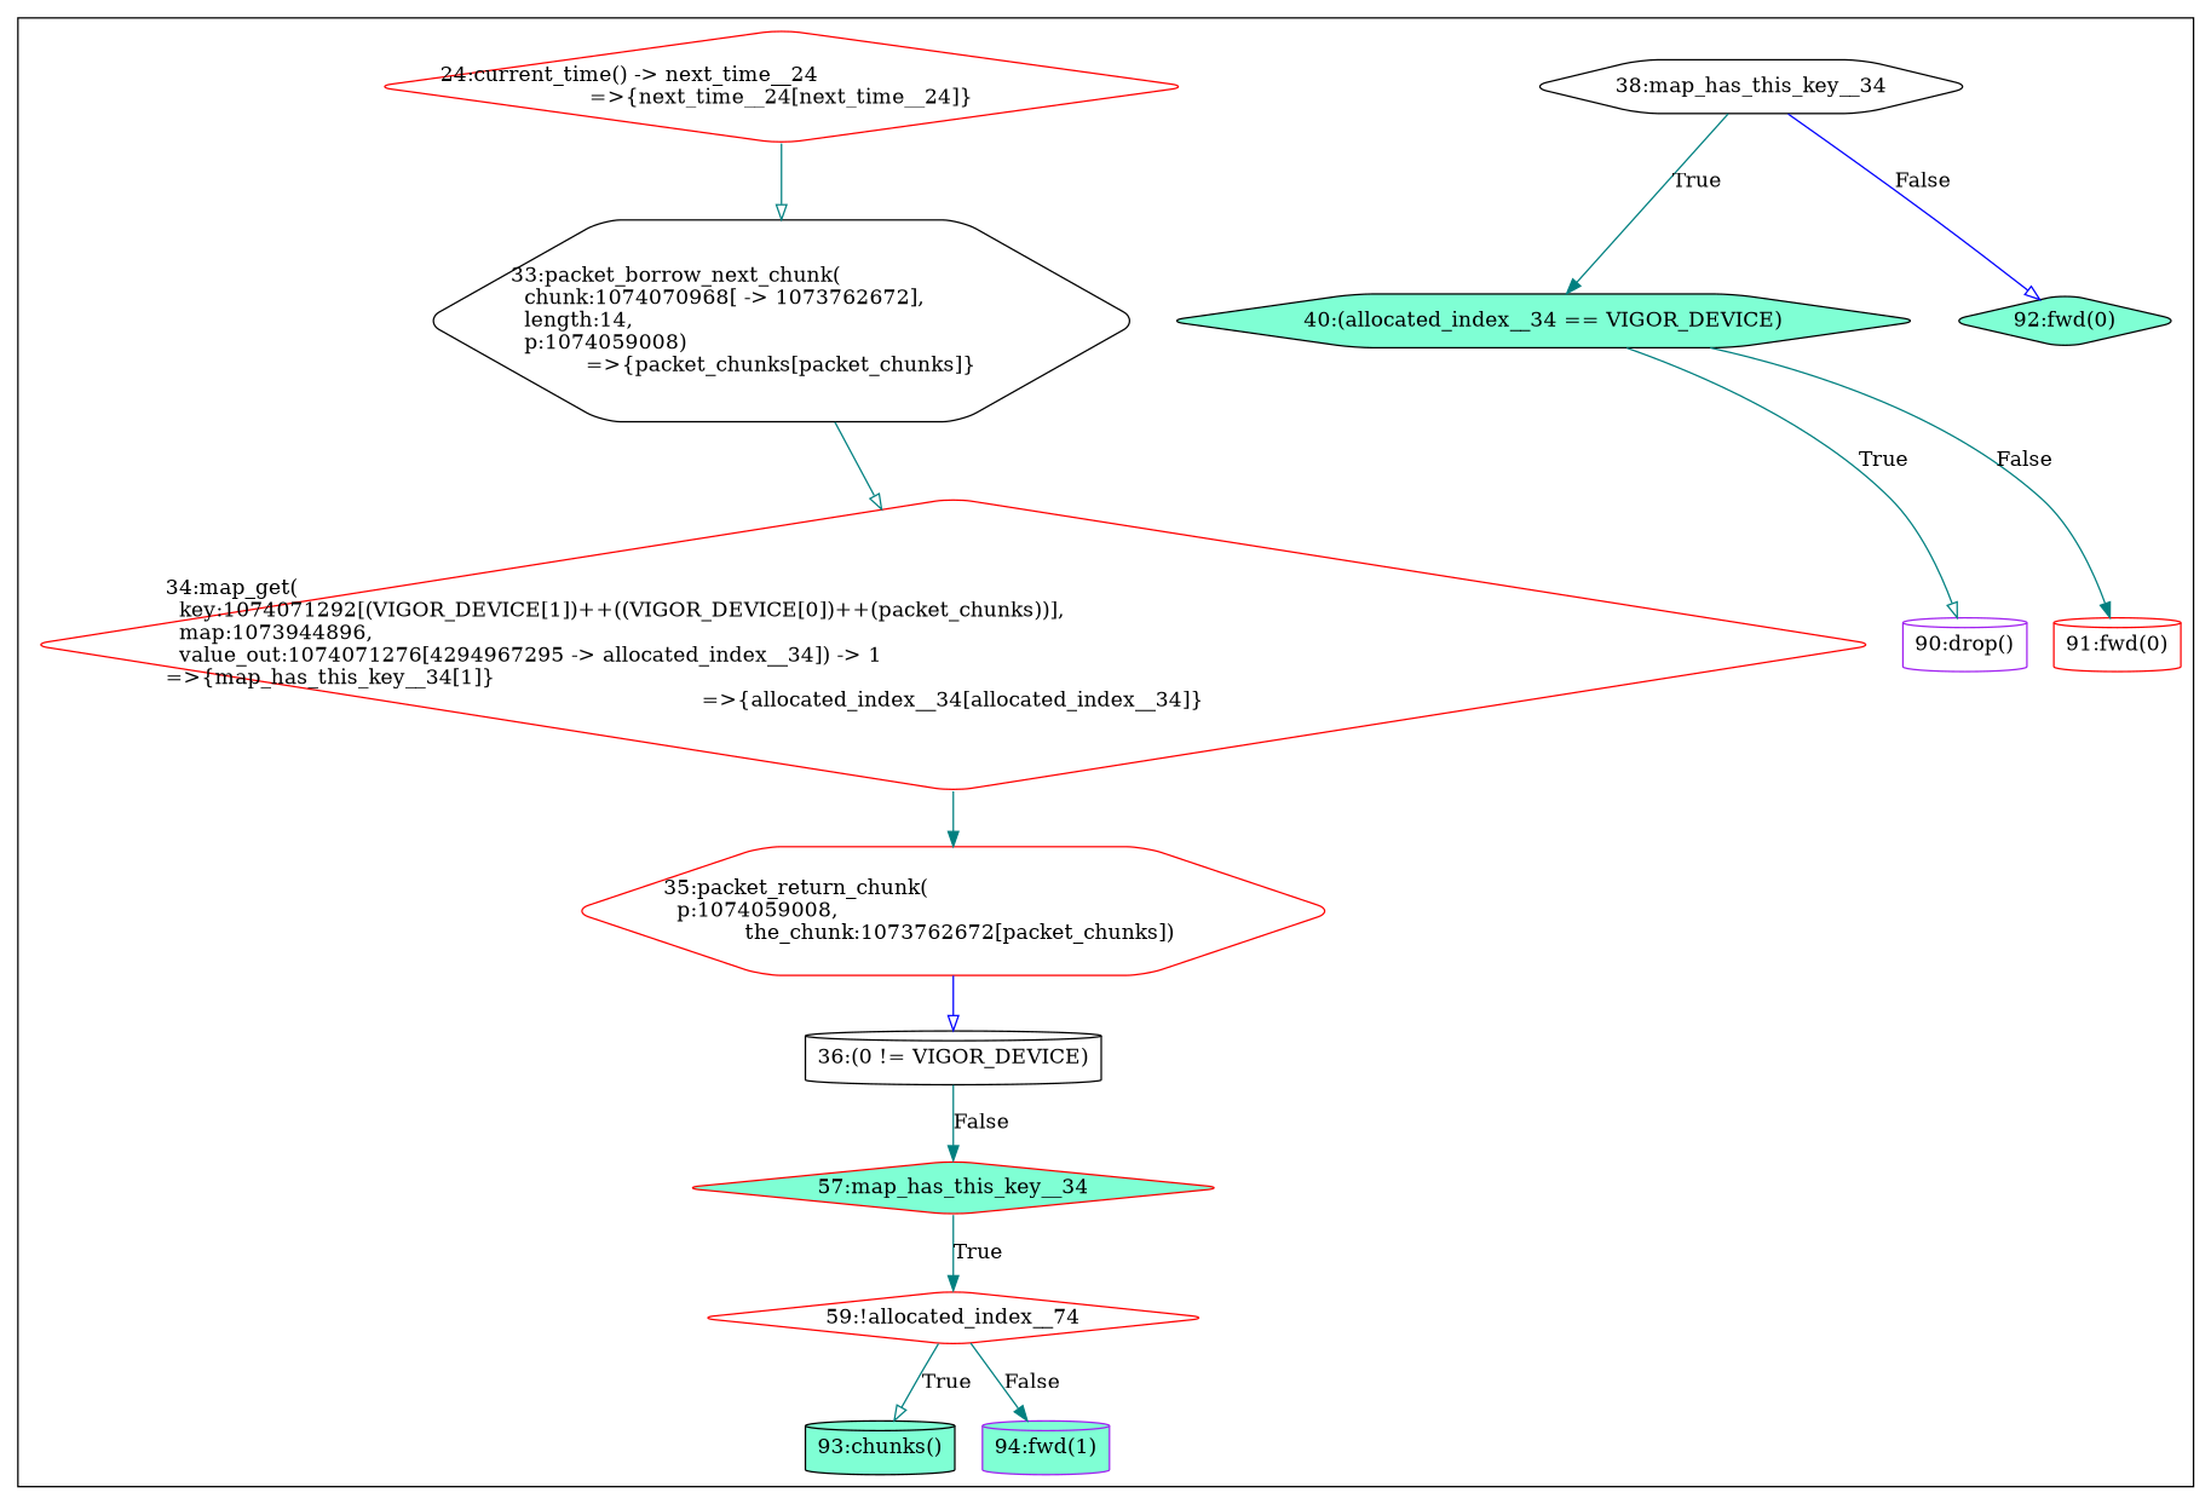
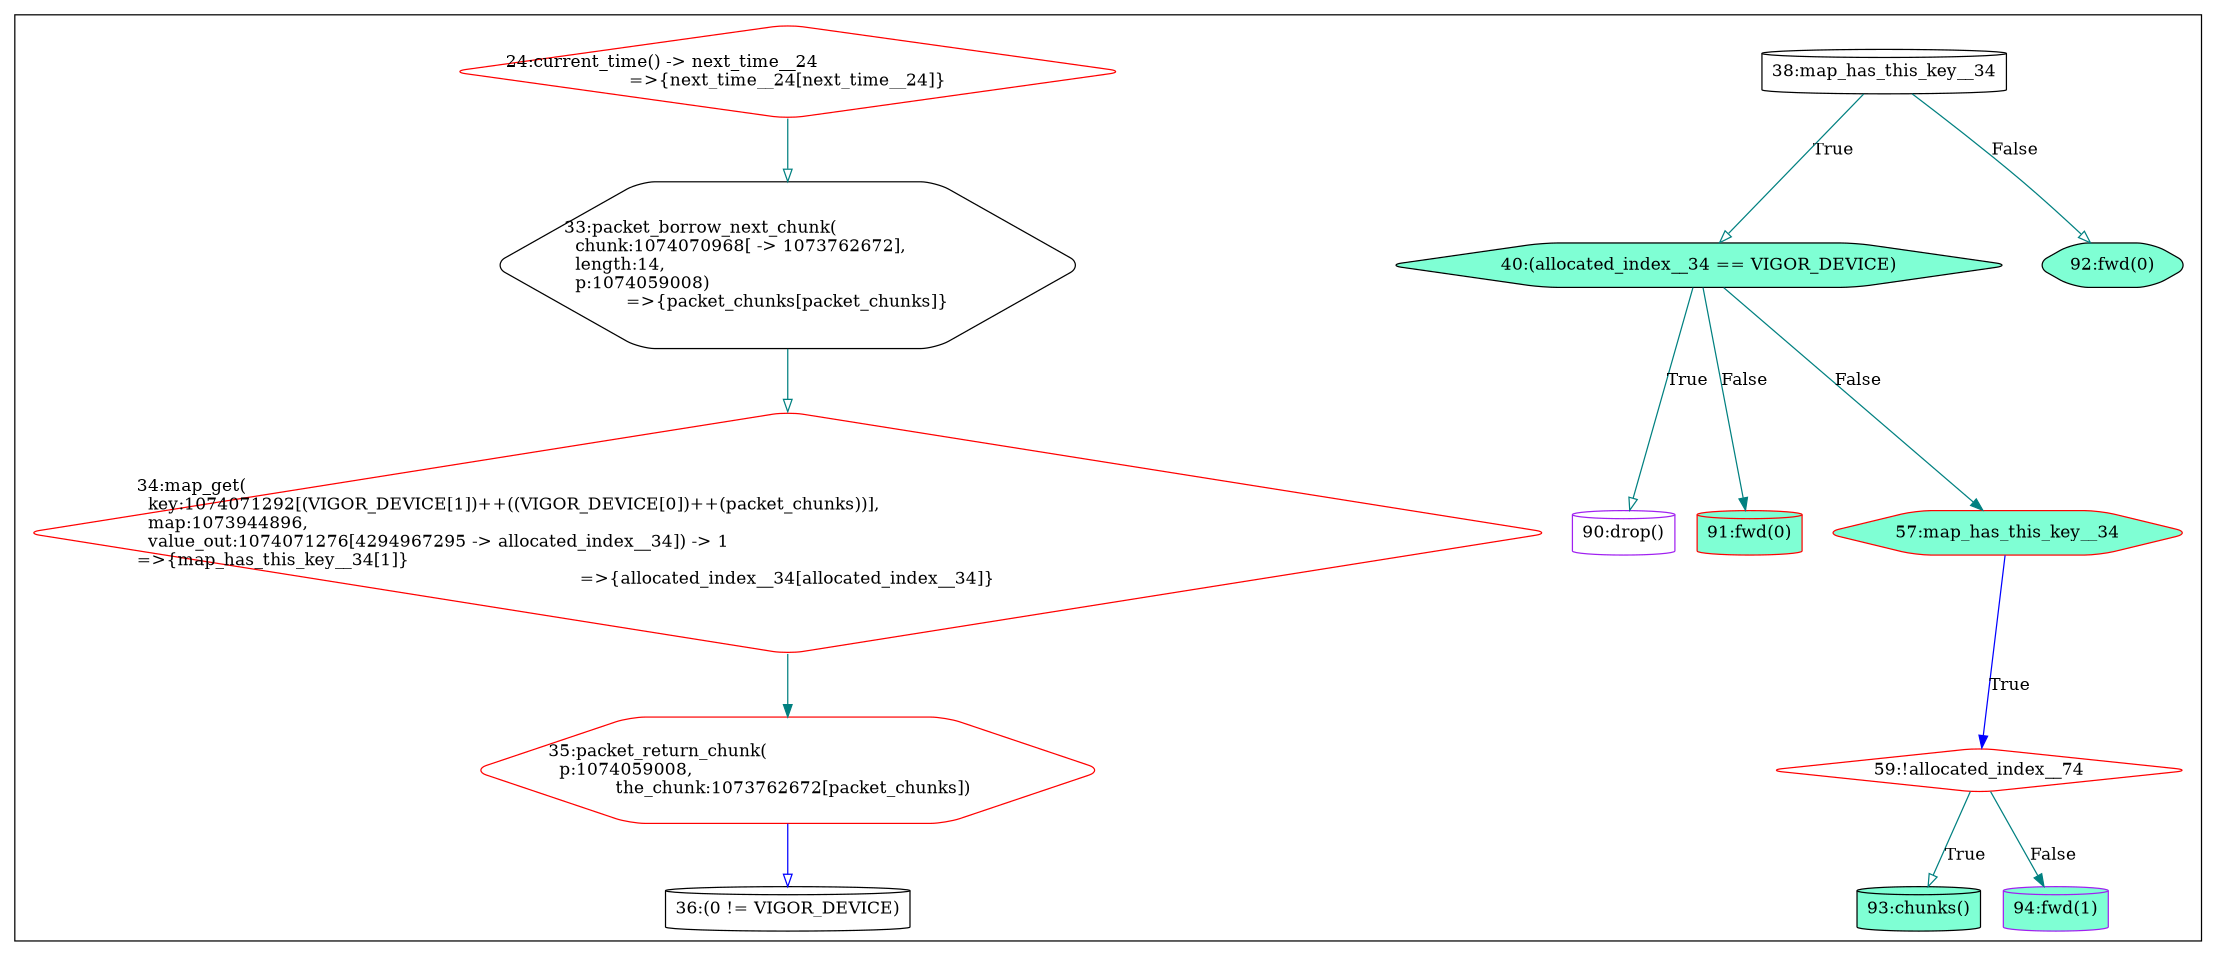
  digraph {
    node [border=0 color=red fillcolor=white shape=cylinder style="rounded,filled"]
    edge [arrowhead=onormal color=teal]
    n1 [color=purple label="90:drop()"]
-   n2 [label="91:fwd(0)"]
+   n2 [fillcolor=aquamarine label="91:fwd(0)"]
    n3 [color=black fillcolor=aquamarine label="40:(allocated_index__34 == VIGOR_DEVICE)" shape=hexagon]
-   n4 [color=black fillcolor=aquamarine label="92:fwd(0)" shape=diamond]
-   n5 [color=black label="38:map_has_this_key__34" shape=hexagon]
+   n4 [color=black fillcolor=aquamarine label="92:fwd(0)" shape=hexagon]
+   n5 [color=black label="38:map_has_this_key__34"]
    n6 [color=black fillcolor=aquamarine label="93:chunks()"]
    n7 [color=purple fillcolor=aquamarine label="94:fwd(1)"]
    n8 [label="59:!allocated_index__74" shape=diamond]
-   n9 [fillcolor=aquamarine label="57:map_has_this_key__34" shape=diamond]
+   n9 [fillcolor=aquamarine label="57:map_has_this_key__34" shape=hexagon]
    n10 [color=black label="36:(0 != VIGOR_DEVICE)"]
    n11 [label="35:packet_return_chunk(\l  p:1074059008,\l  the_chunk:1073762672[packet_chunks])" shape=hexagon]
    n12 [label="34:map_get(\l  key:1074071292[(VIGOR_DEVICE[1])++((VIGOR_DEVICE[0])++(packet_chunks))],\l  map:1073944896,\l  value_out:1074071276[4294967295 -> allocated_index__34]) -> 1\l=>{map_has_this_key__34[1]}\l=>{allocated_index__34[allocated_index__34]}" shape=diamond]
    n13 [color=black label="33:packet_borrow_next_chunk(\l  chunk:1074070968[ -> 1073762672],\l  length:14,\l  p:1074059008)\l=>{packet_chunks[packet_chunks]}" shape=hexagon]
    n14 [label="24:current_time() -> next_time__24\l=>{next_time__24[next_time__24]}" shape=diamond]
    subgraph cluster_1 {
      n1
      n2
      n3
      n4
      n5
      n6
      n7
      n8
      n9
      n10
      n11
      n12
      n13
      n14
    }
    n3 -> n1 [label=True]
    n3 -> n2 [arrowhead=normal label=False]
-   n5 -> n3 [arrowhead=normal label=True]
-   n5 -> n4 [color=blue label=False]
+   n5 -> n3 [label=True]
+   n5 -> n4 [label=False]
    n8 -> n6 [label=True]
    n8 -> n7 [arrowhead=normal label=False]
-   n9 -> n8 [arrowhead=normal label=True]
-   n10 -> n9 [arrowhead=normal label=False]
+   n9 -> n8 [arrowhead=normal color=blue label=True]
+   n3 -> n9 [arrowhead=normal label=False]
    n11 -> n10 [color=blue]
    n12 -> n11 [arrowhead=normal]
    n13 -> n12
    n14 -> n13
  }
